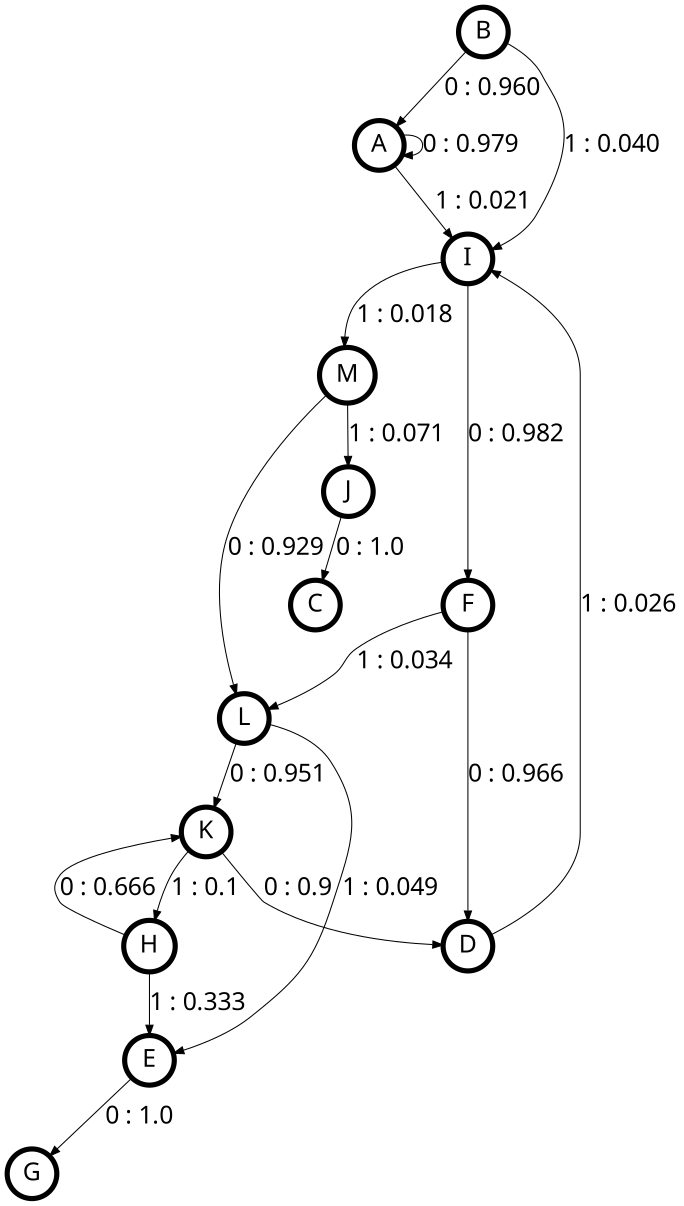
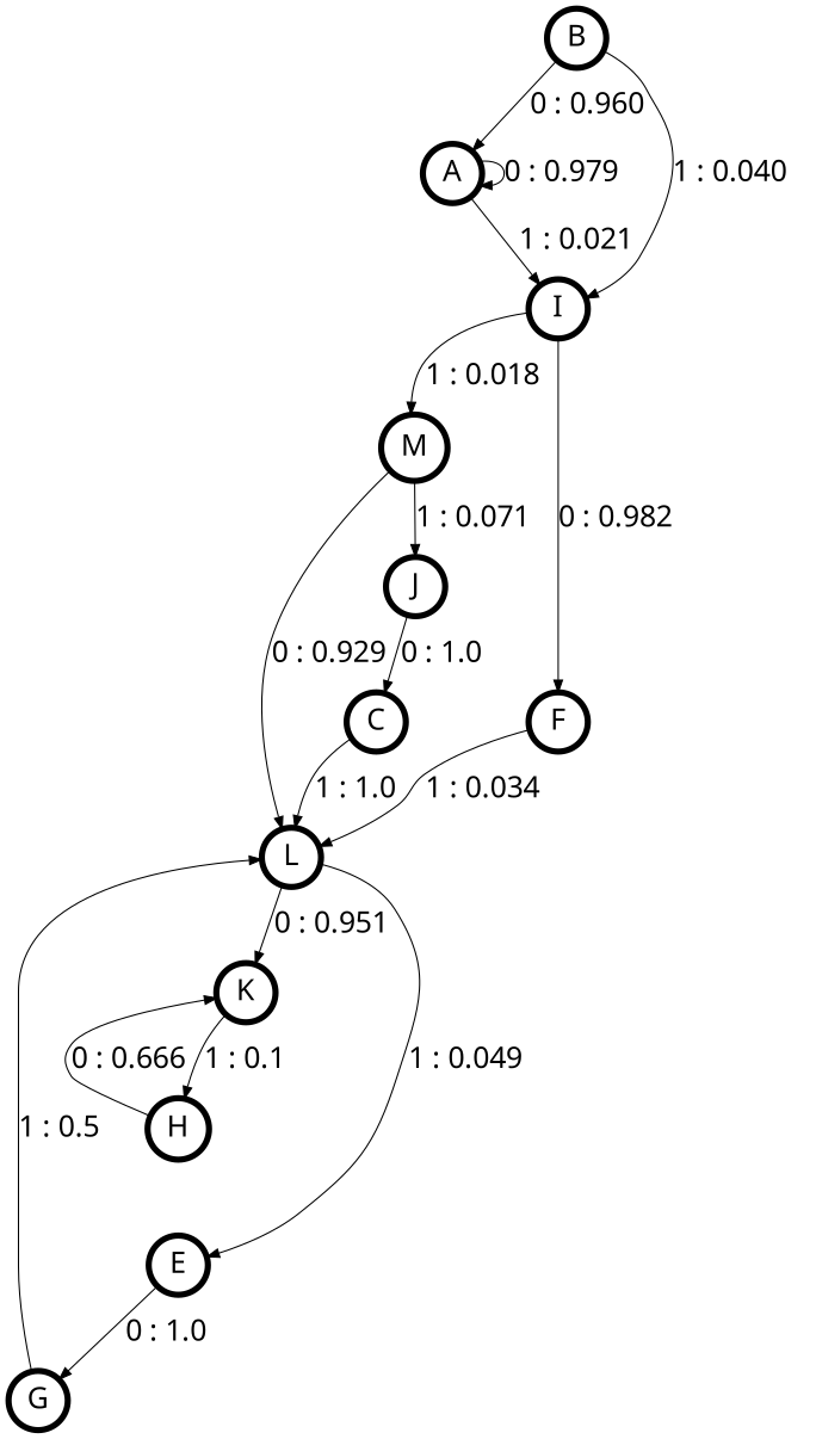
  digraph {
    fontname="CMU Serif Roman"
    node [fontname="CMU Serif Roman" fontsize=24 penwidth=5 shape=circle]
    edge [fontname="CMU Serif Roman" fontsize=24]
    A
    I
    F
    M
    L
-   D
    J
    B
    C
    E
    K
    G
    H
    A -> A [label="0 : 0.979\l"]
    A -> I [label="1 : 0.021\l"]
    I -> F [label="0 : 0.982\l"]
    I -> M [label="1 : 0.018\l"]
    F -> L [label="1 : 0.034\l"]
-   F -> D [label="0 : 0.966\l"]
    M -> L [label="0 : 0.929\l"]
    M -> J [label="1 : 0.071\l"]
    L -> E [label="1 : 0.049\l"]
    L -> K [label="0 : 0.951\l"]
-   D -> I [label="1 : 0.026\l"]
    J -> C [label="0 : 1.0\l"]
    B -> A [label="0 : 0.960\l"]
    B -> I [label="1 : 0.040\l"]
+   C -> L [label="1 : 1.0\l"]
    E -> G [label="0 : 1.0\l"]
-   K -> D [label="0 : 0.9\l"]
    K -> H [label="1 : 0.1\l"]
-   H -> E [label="1 : 0.333\l"]
+   G -> L [label="1 : 0.5\l"]
    H -> K [label="0 : 0.666\l"]
  }
